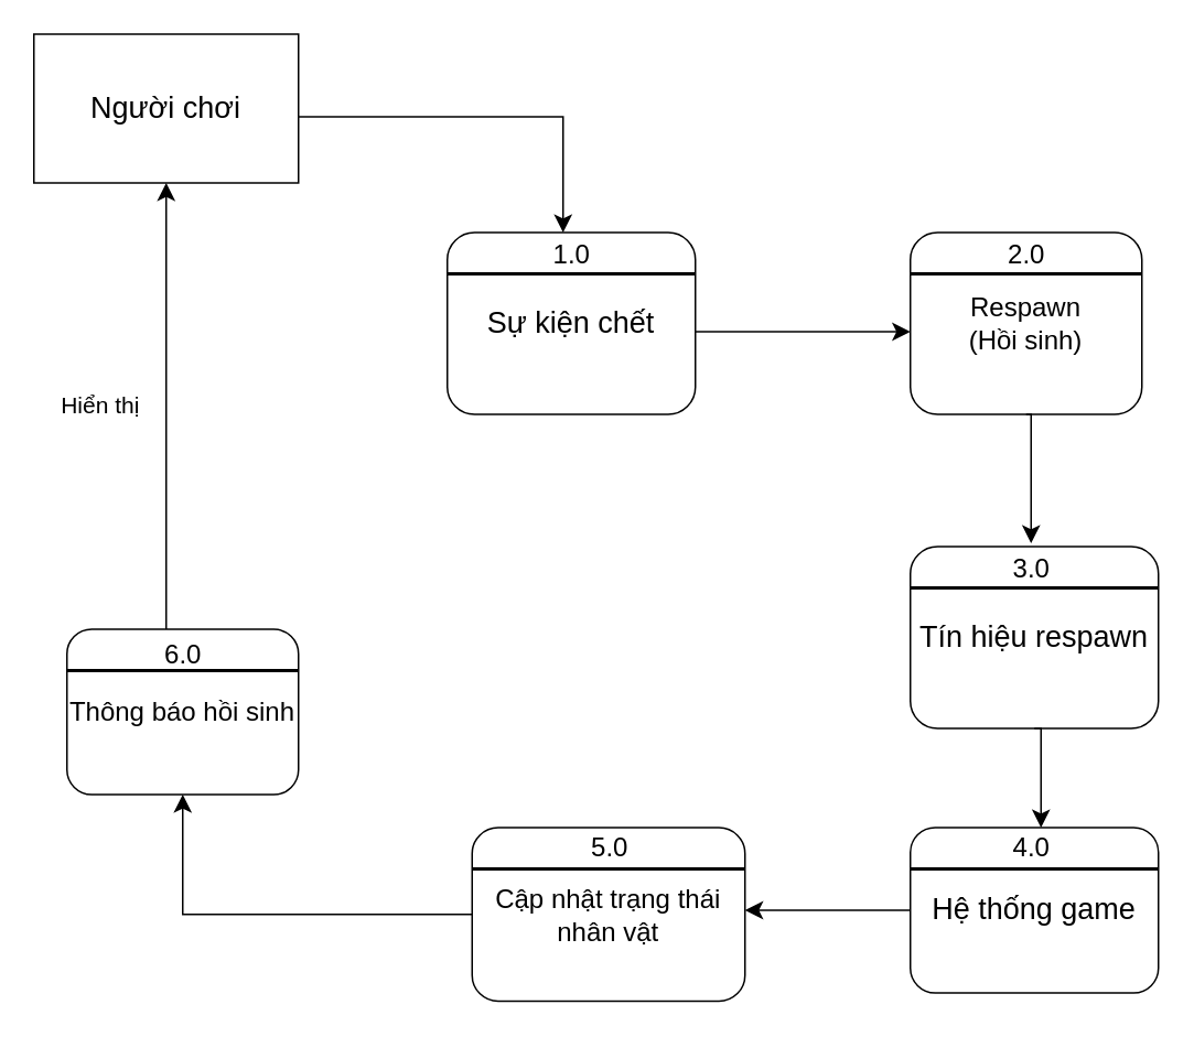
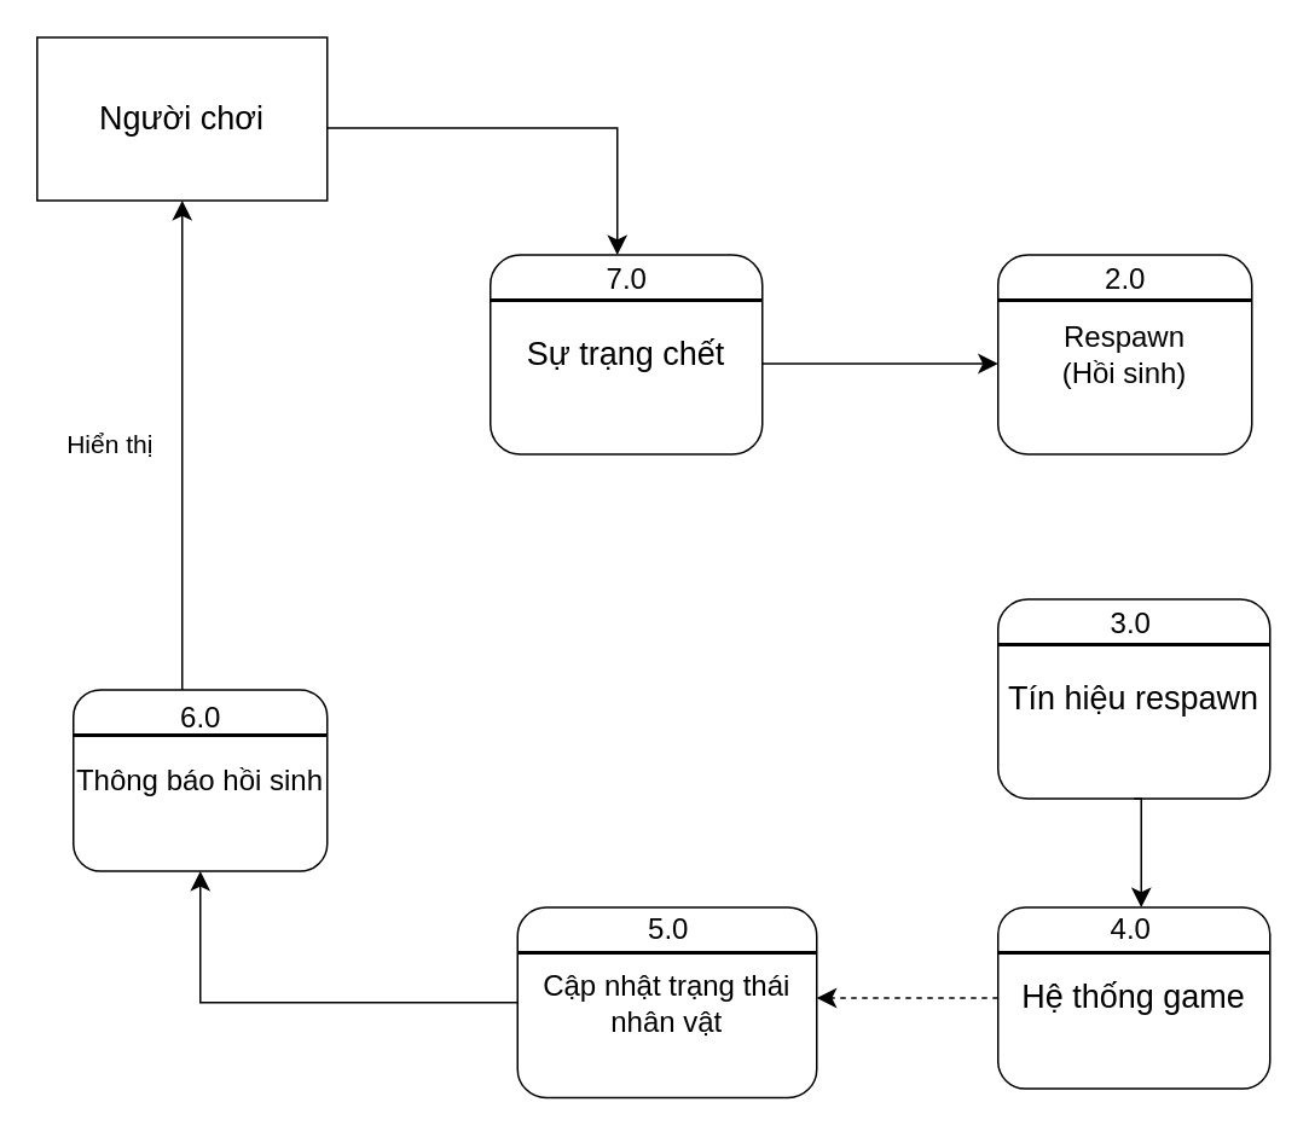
  <mxCell id="0" />
  <mxCell id="1" parent="0" />
  <mxCell id="2" value="&lt;font style=&quot;font-size: 18px;&quot;&gt;Người chơi&lt;/font&gt;" style="rounded=0;whiteSpace=wrap;html=1;" vertex="1" parent="1"><mxGeometry x="20" y="20" width="160" height="90" as="geometry" /></mxCell>
  <mxCell id="3" value="" style="edgeStyle=segmentEdgeStyle;endArrow=classic;html=1;curved=0;rounded=0;endSize=8;startSize=8;" edge="1" parent="1"><mxGeometry width="50" height="50" relative="1" as="geometry"><mxPoint x="180" y="70" as="sourcePoint" /><mxPoint x="340" y="140" as="targetPoint" /></mxGeometry></mxCell>
- <mxCell id="4" value="&lt;font style=&quot;font-size: 18px;&quot;&gt;Sự kiện chết&lt;/font&gt;" style="rounded=1;whiteSpace=wrap;html=1;" vertex="1" parent="1"><mxGeometry x="270" y="140" width="150" height="110" as="geometry" /></mxCell>
+ <mxCell id="4" value="&lt;font style=&quot;font-size: 18px;&quot;&gt;Sự trạng chết&lt;/font&gt;" style="rounded=1;whiteSpace=wrap;html=1;" vertex="1" parent="1"><mxGeometry x="270" y="140" width="150" height="110" as="geometry" /></mxCell>
  <mxCell id="5" value="" style="line;strokeWidth=2;html=1;" vertex="1" parent="1"><mxGeometry x="270" y="160" width="150" height="10" as="geometry" /></mxCell>
- <mxCell id="6" value="&lt;font style=&quot;font-size: 16px;&quot;&gt;1.0&lt;/font&gt;" style="text;html=1;align=center;verticalAlign=middle;resizable=0;points=[];autosize=1;strokeColor=none;fillColor=none;" vertex="1" parent="1"><mxGeometry x="320" y="138" width="50" height="30" as="geometry" /></mxCell>
+ <mxCell id="6" value="&lt;font style=&quot;font-size: 16px;&quot;&gt;7.0&lt;/font&gt;" style="text;html=1;align=center;verticalAlign=middle;resizable=0;points=[];autosize=1;strokeColor=none;fillColor=none;" vertex="1" parent="1"><mxGeometry x="320" y="138" width="50" height="30" as="geometry" /></mxCell>
  <mxCell id="7" value="&lt;font style=&quot;font-size: 16px;&quot;&gt;Respawn&lt;br&gt;(Hồi sinh)&lt;br&gt;&lt;/font&gt;" style="rounded=1;whiteSpace=wrap;html=1;" vertex="1" parent="1"><mxGeometry x="550" y="140" width="140" height="110" as="geometry" /></mxCell>
  <mxCell id="8" value="" style="line;strokeWidth=2;html=1;" vertex="1" parent="1"><mxGeometry x="550" y="160" width="140" height="10" as="geometry" /></mxCell>
  <mxCell id="9" value="&lt;font style=&quot;font-size: 16px;&quot;&gt;2.0&lt;/font&gt;" style="text;html=1;align=center;verticalAlign=middle;resizable=0;points=[];autosize=1;strokeColor=none;fillColor=none;" vertex="1" parent="1"><mxGeometry x="595" y="138" width="50" height="30" as="geometry" /></mxCell>
  <mxCell id="10" value="" style="edgeStyle=segmentEdgeStyle;endArrow=classic;html=1;curved=0;rounded=0;endSize=8;startSize=8;" edge="1" parent="1" target="7"><mxGeometry width="50" height="50" relative="1" as="geometry"><mxPoint x="420" y="200" as="sourcePoint" /><mxPoint x="500" y="200" as="targetPoint" /></mxGeometry></mxCell>
  <mxCell id="11" value="&lt;font style=&quot;font-size: 18px;&quot;&gt;Tín hiệu respawn&lt;/font&gt;" style="rounded=1;whiteSpace=wrap;html=1;" vertex="1" parent="1"><mxGeometry x="550" y="330" width="150" height="110" as="geometry" /></mxCell>
  <mxCell id="12" value="" style="line;strokeWidth=2;html=1;" vertex="1" parent="1"><mxGeometry x="550" y="350" width="150" height="10" as="geometry" /></mxCell>
  <mxCell id="13" value="&lt;font style=&quot;font-size: 16px;&quot;&gt;3.0&lt;/font&gt;" style="text;html=1;align=center;verticalAlign=middle;resizable=0;points=[];autosize=1;strokeColor=none;fillColor=none;" vertex="1" parent="1"><mxGeometry x="598" y="328" width="50" height="30" as="geometry" /></mxCell>
- <mxCell id="14" value="" style="edgeStyle=segmentEdgeStyle;endArrow=classic;html=1;curved=0;rounded=0;endSize=8;startSize=8;exitX=0.5;exitY=1;exitDx=0;exitDy=0;" edge="1" parent="1" source="7" target="13"><mxGeometry width="50" height="50" relative="1" as="geometry"><mxPoint x="670" y="280" as="sourcePoint" /><mxPoint x="720" y="230" as="targetPoint" /></mxGeometry></mxCell>
  <mxCell id="15" value="&lt;font style=&quot;font-size: 18px;&quot;&gt;Hệ thống game&lt;/font&gt;" style="rounded=1;whiteSpace=wrap;html=1;" vertex="1" parent="1"><mxGeometry x="550" y="500" width="150" height="100" as="geometry" /></mxCell>
  <mxCell id="16" value="" style="line;strokeWidth=2;html=1;" vertex="1" parent="1"><mxGeometry x="550" y="520" width="150" height="10" as="geometry" /></mxCell>
  <mxCell id="17" value="&lt;font style=&quot;font-size: 16px;&quot;&gt;4.0&lt;/font&gt;" style="text;html=1;align=center;verticalAlign=middle;resizable=0;points=[];autosize=1;strokeColor=none;fillColor=none;" vertex="1" parent="1"><mxGeometry x="598" y="497" width="50" height="30" as="geometry" /></mxCell>
  <mxCell id="18" value="" style="edgeStyle=segmentEdgeStyle;endArrow=classic;html=1;curved=0;rounded=0;endSize=8;startSize=8;exitX=0.5;exitY=1;exitDx=0;exitDy=0;" edge="1" parent="1" source="11"><mxGeometry width="50" height="50" relative="1" as="geometry"><mxPoint x="680" y="480" as="sourcePoint" /><mxPoint x="629" y="500" as="targetPoint" /></mxGeometry></mxCell>
  <mxCell id="19" value="&lt;font style=&quot;font-size: 16px;&quot;&gt;Cập nhật trạng thái nhân vật&lt;/font&gt;" style="rounded=1;whiteSpace=wrap;html=1;" vertex="1" parent="1"><mxGeometry x="285" y="500" width="165" height="105" as="geometry" /></mxCell>
  <mxCell id="20" value="" style="line;strokeWidth=2;html=1;" vertex="1" parent="1"><mxGeometry x="285" y="520" width="165" height="10" as="geometry" /></mxCell>
  <mxCell id="21" value="&lt;font style=&quot;font-size: 16px;&quot;&gt;5.0&lt;/font&gt;" style="text;html=1;align=center;verticalAlign=middle;resizable=0;points=[];autosize=1;strokeColor=none;fillColor=none;" vertex="1" parent="1"><mxGeometry x="342.5" y="497" width="50" height="30" as="geometry" /></mxCell>
- <mxCell id="22" value="" style="edgeStyle=segmentEdgeStyle;endArrow=classic;html=1;curved=0;rounded=0;endSize=8;startSize=8;exitX=0;exitY=0.5;exitDx=0;exitDy=0;" edge="1" parent="1" source="15" target="19"><mxGeometry width="50" height="50" relative="1" as="geometry"><mxPoint x="460" y="497" as="sourcePoint" /><mxPoint x="510" y="447" as="targetPoint" /></mxGeometry></mxCell>
+ <mxCell id="22" value="" style="edgeStyle=segmentEdgeStyle;endArrow=classic;html=1;curved=0;rounded=0;endSize=8;startSize=8;exitX=0;exitY=0.5;exitDx=0;exitDy=0;dashed=1;" edge="1" parent="1" source="15" target="19"><mxGeometry width="50" height="50" relative="1" as="geometry"><mxPoint x="460" y="497" as="sourcePoint" /><mxPoint x="510" y="447" as="targetPoint" /></mxGeometry></mxCell>
  <mxCell id="23" value="&lt;font style=&quot;font-size: 16px;&quot;&gt;Thông báo hồi sinh&lt;/font&gt;" style="rounded=1;whiteSpace=wrap;html=1;" vertex="1" parent="1"><mxGeometry x="40" y="380" width="140" height="100" as="geometry" /></mxCell>
  <mxCell id="24" value="" style="line;strokeWidth=2;html=1;" vertex="1" parent="1"><mxGeometry x="40" y="400" width="140" height="10" as="geometry" /></mxCell>
  <mxCell id="25" value="&lt;font style=&quot;font-size: 16px;&quot;&gt;6.0&lt;/font&gt;" style="text;html=1;align=center;verticalAlign=middle;resizable=0;points=[];autosize=1;strokeColor=none;fillColor=none;" vertex="1" parent="1"><mxGeometry x="85" y="380" width="50" height="30" as="geometry" /></mxCell>
  <mxCell id="26" value="" style="edgeStyle=segmentEdgeStyle;endArrow=classic;html=1;curved=0;rounded=0;endSize=8;startSize=8;exitX=0;exitY=0.5;exitDx=0;exitDy=0;" edge="1" parent="1" source="19"><mxGeometry width="50" height="50" relative="1" as="geometry"><mxPoint x="60" y="530" as="sourcePoint" /><mxPoint x="110" y="480" as="targetPoint" /></mxGeometry></mxCell>
  <mxCell id="27" value="" style="edgeStyle=segmentEdgeStyle;endArrow=classic;html=1;curved=0;rounded=0;endSize=8;startSize=8;exitX=0.3;exitY=0;exitDx=0;exitDy=0;exitPerimeter=0;" edge="1" parent="1" source="25"><mxGeometry width="50" height="50" relative="1" as="geometry"><mxPoint x="50" y="160" as="sourcePoint" /><mxPoint x="100" y="110" as="targetPoint" /></mxGeometry></mxCell>
  <mxCell id="28" value="&lt;font style=&quot;font-size: 14px;&quot;&gt;Hiển thị&lt;/font&gt;" style="text;html=1;align=center;verticalAlign=middle;resizable=0;points=[];autosize=1;strokeColor=none;fillColor=none;" vertex="1" parent="1"><mxGeometry x="25" y="230" width="70" height="30" as="geometry" /></mxCell>
